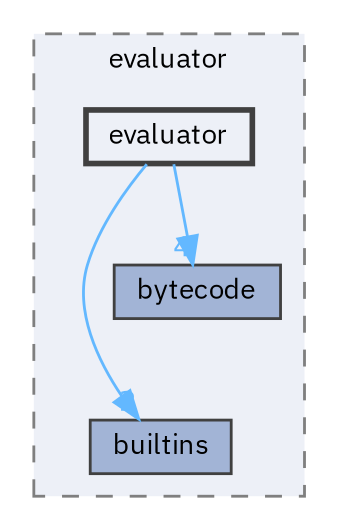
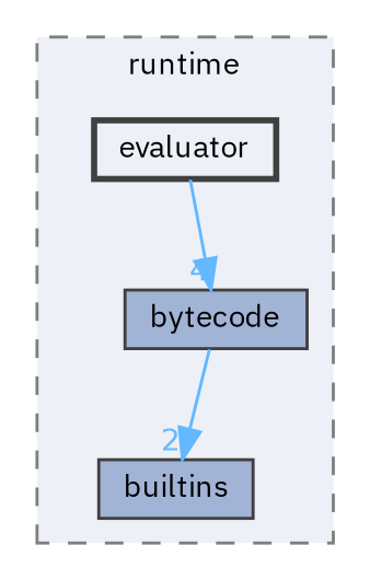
  digraph {
    compound=true
    fontname="IBM Plex Sans"
    node [color=grey25 fillcolor="#a2b4d6" fontname="IBM Plex Sans" fontsize=10 shape=box style=filled]
    edge [color=steelblue1 fontcolor=steelblue1 fontname="IBM Plex Sans" fontsize=10 labeldistance=1.5 labelfontname=Helvetica labelfontsize=10]
    n1 [height=0.2 label=builtins width=0.4]
    n2 [height=0.2 label=bytecode width=0.4]
    n3 [fillcolor="#edf0f7" height=0.2 label=evaluator style="filled,bold" width=0.4]
    subgraph cluster_1 {
      bgcolor="#edf0f7"
      fontsize=10
-     label=evaluator
+     label=runtime
      pencolor=grey50
      style="filled,dashed"
      n1
      n2
      n3
    }
-   n3 -> n1 [headlabel=2]
+   n2 -> n1 [headlabel=2]
    n3 -> n2 [headlabel=4]
  }
